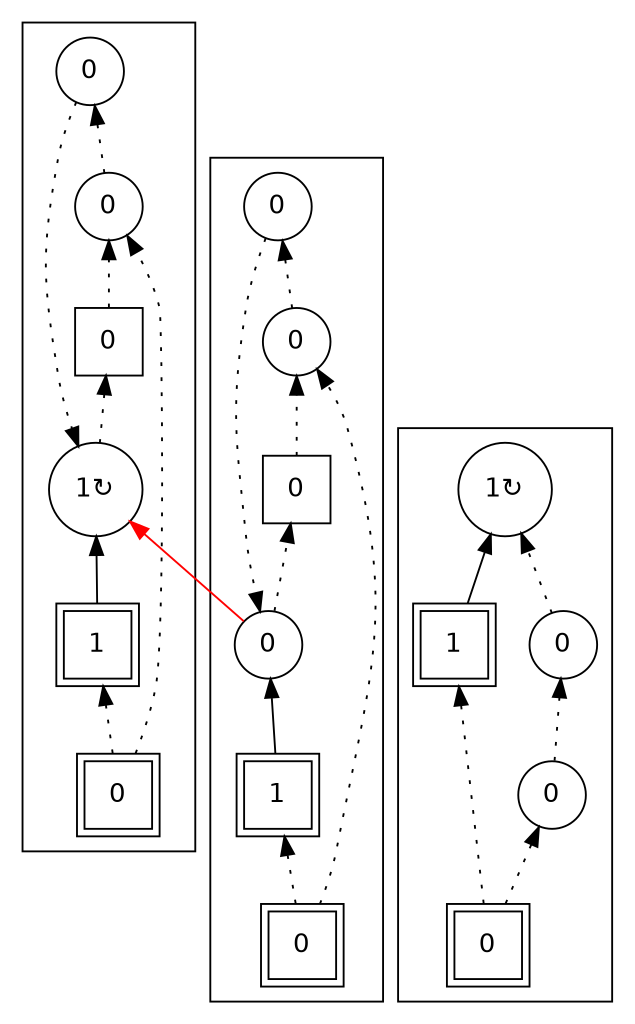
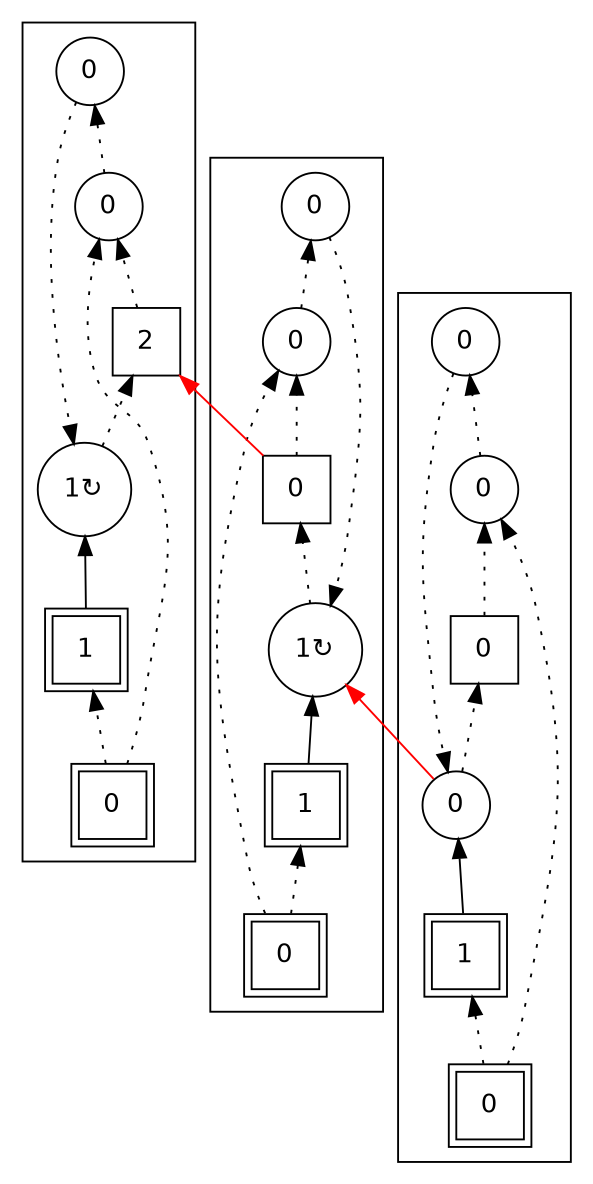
  digraph {
    rankdir=BT
    fontname="DejaVu Sans"
    node [fontname="DejaVu Sans" shape=square]
    edge [fontname="DejaVu Sans" style=dotted]
    n1 [label=1 peripheries=2]
    n2 [label=0 shape=circle]
    n3 [label=0 peripheries=2]
    n4 [label=0 shape=circle]
    n5 [label=0]
    n6 [label=0 shape=circle]
    n7 [label=1 peripheries=2]
    n8 [label="1&#8635;" shape=circle]
    n9 [label=0 peripheries=2]
    n10 [label=0 shape=circle]
    n11 [label=0]
    n12 [label=0 shape=circle]
    n13 [label=1 peripheries=2]
    n14 [label="1&#8635;" shape=circle]
    n15 [label=0 peripheries=2]
    n16 [label=0 shape=circle]
+   n17 [label=2]
    n18 [label=0 shape=circle]
    subgraph cluster_1 {
      n1
      n2
      n3
      n4
      n5
      n6
    }
    subgraph cluster_2 {
      n7
      n8
      n9
      n10
      n11
      n12
    }
    subgraph cluster_3 {
      n13
      n14
      n15
      n16
+     n17
      n18
    }
    n1 -> n2 [style=""]
    n2 -> n5
    n2 -> n8 [color=red rtail=Player1X1XGround0X1XSausage01X2XSausage10X1XIsland0X1XSausage20X1X_Sausage0 style=""]
    n3 -> n1
    n3 -> n4
    n4 -> n6
    n5 -> n4
    n6 -> n2
    n7 -> n8 [style=""]
    n8 -> n11
    n9 -> n7
    n9 -> n10
    n10 -> n12
    n11 -> n10
+   n11 -> n17 [color=red rtail=Player1X1XGround0X1XSausage01X2XSausage10X1XIsland2X1XSausage20X1X_Island style=""]
    n12 -> n8
    n13 -> n14 [style=""]
+   n14 -> n17
    n15 -> n13
    n15 -> n16
    n16 -> n18
+   n17 -> n16
    n18 -> n14
  }
